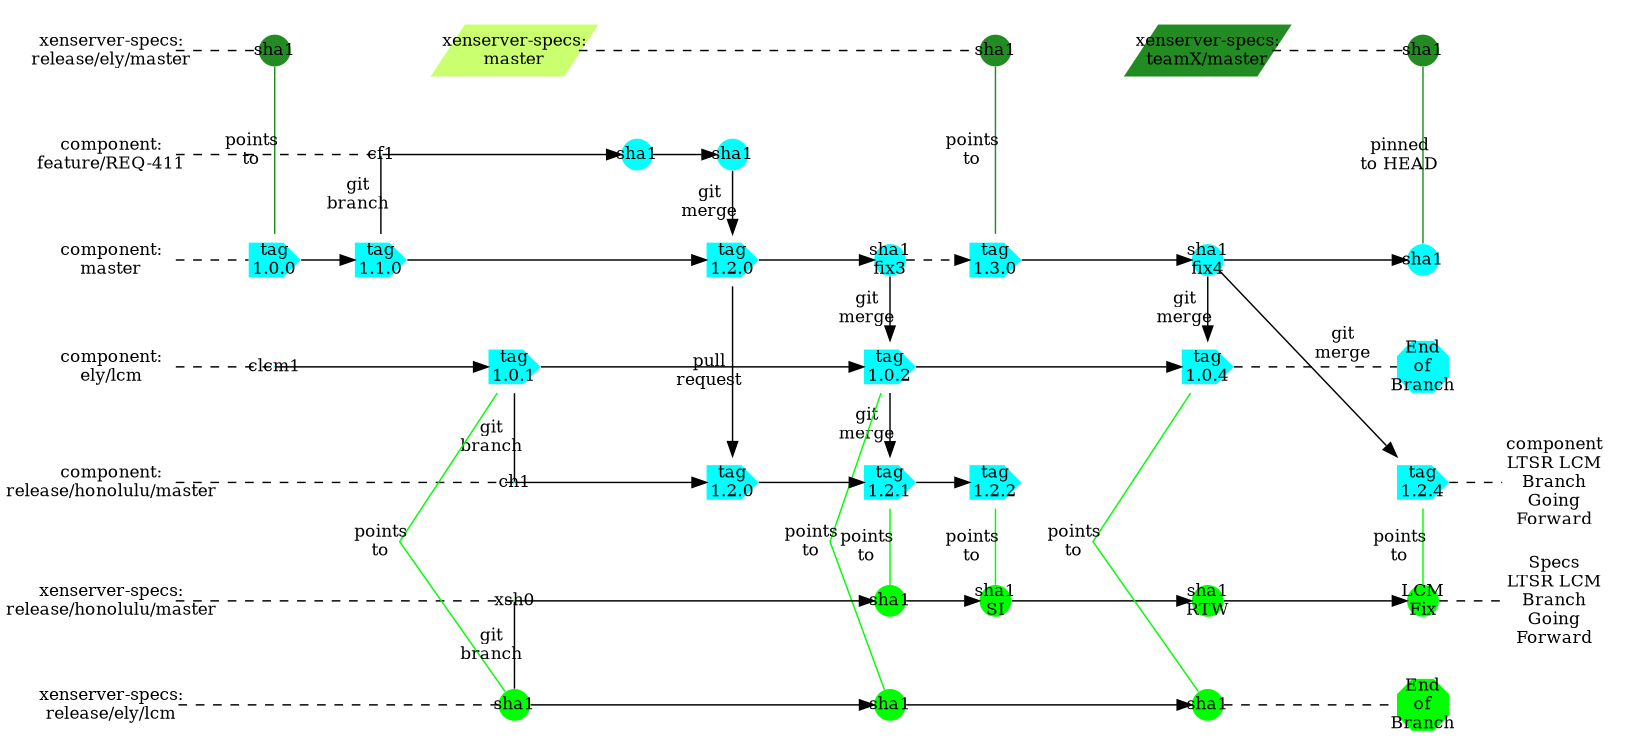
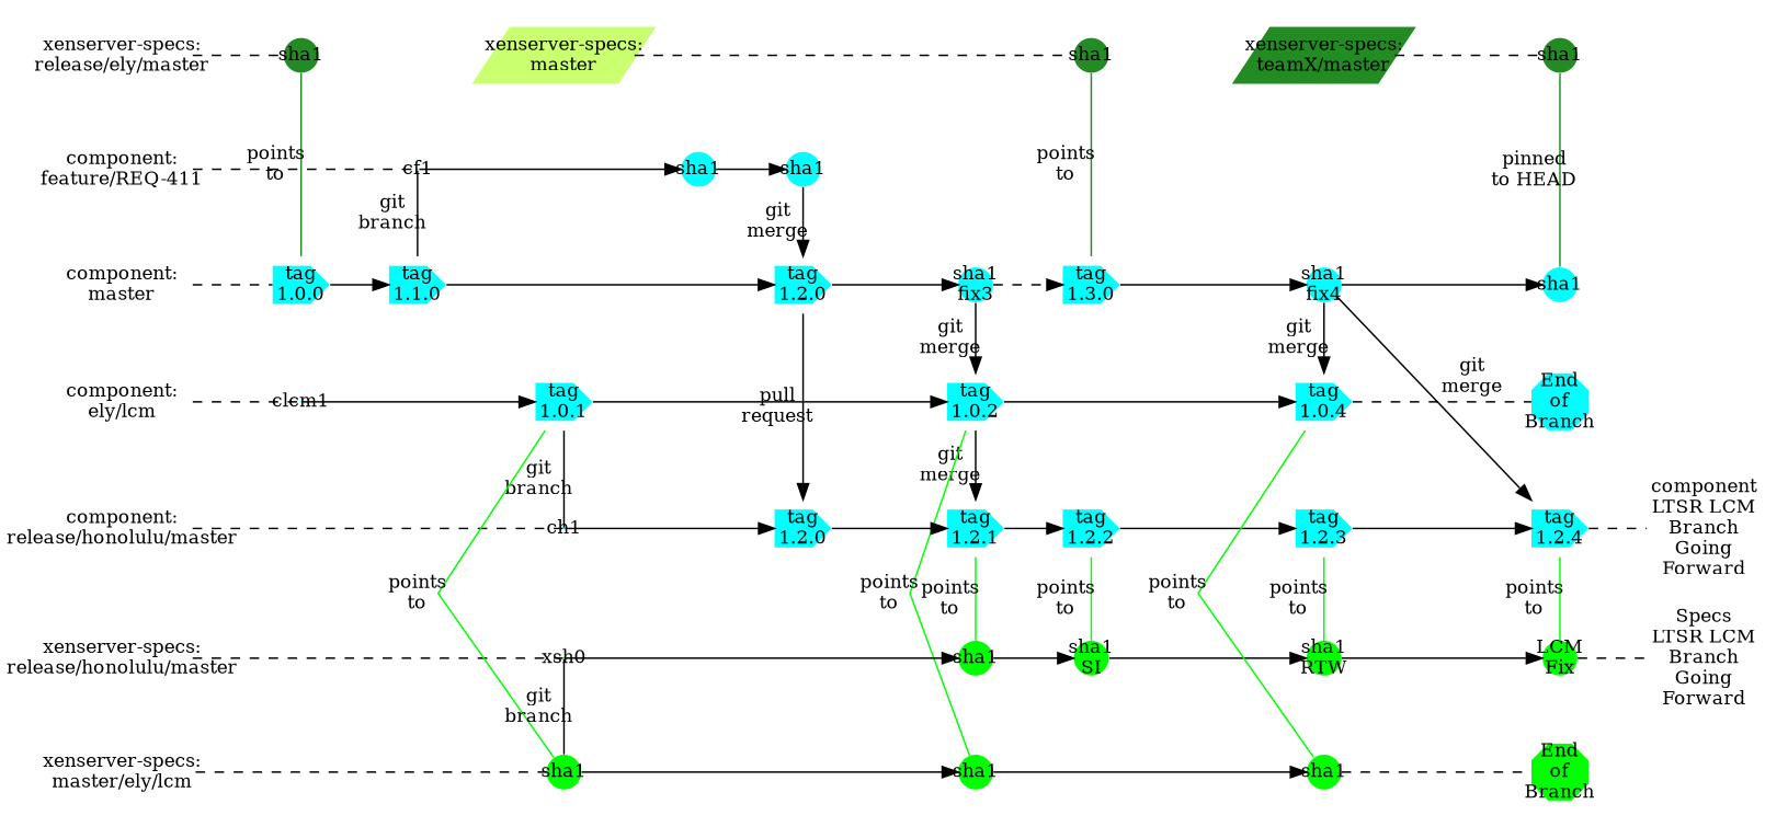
  strict digraph {
    forcelabels=false
    rankdir=LR
    splines=line
    node [color=black fillcolor=cyan fixedsize=true font=Consolas fontcolor=black fontsize="12pt" penwidth=0 shape=circle style=filled]
    edge [color=black font=Consolas fontcolor=black fontsize="12pt" style=filled arrowhead=none weight=100]
    n1 [arrowhead=none color="#b0b0b0" fillcolor=darkolivegreen1 height=0.5 label="xenserver-specs:\nrelease/ely/master" shape=parallelogram style=dashed width=1.5]
    n2 [arrowhead=none color="#b0b0b0" fillcolor=azure2 height=0.5 label="component:\nfeature/REQ-411" shape=parallelogram style=dashed width=1.5]
    n3 [arrowhead=none color="#b0b0b0" fillcolor=azure2 height=0.5 label="component:\nmaster" shape=parallelogram style=dashed width=1.5]
    n4 [arrowhead=none color="#b0b0b0" fillcolor=azure2 height=0.5 label="component:\nely/lcm" shape=parallelogram style=dashed width=1.5]
    n5 [arrowhead=none color="#b0b0b0" fillcolor=azure2 height=0.5 label="component:\nrelease/honolulu/master" shape=parallelogram style=dashed width=1.5]
    n6 [arrowhead=none color="#b0b0b0" fillcolor=darkolivegreen1 height=0.5 label="xenserver-specs:\nrelease/honolulu/master" shape=parallelogram style=dashed width=1.5]
-   n7 [arrowhead=none color="#b0b0b0" fillcolor=darkolivegreen1 height=0.5 label="xenserver-specs:\nrelease/ely/lcm" shape=parallelogram style=dashed width=1.5]
+   n7 [arrowhead=none color="#b0b0b0" fillcolor=darkolivegreen1 height=0.5 label="xenserver-specs:\nmaster/ely/lcm" shape=parallelogram style=dashed width=1.5]
    n8 [fillcolor=forestgreen height=0.3 label=sha1 width=0.3]
    n9 [height=0.5 label="tag\n1.0.0" shape=cds width=0.5]
    n10 [fillcolor=forestgreen height=0.3 label=sha1 width=0.3]
    n11 [height=0.5 label="tag\n1.3.0" shape=cds width=0.5]
    n12 [fillcolor=forestgreen height=0.3 label=sha1 width=0.3]
    n13 [height=0.3 label=sha1 width=0.3]
    n14 [height=0.5 label="tag\n1.1.0" shape=cds width=0.5]
    cf1 [height=0 shape=none width=0]
    n16 [height=0.5 label="tag\n1.2.0" shape=cds width=0.5]
    n17 [height=0.3 label=sha1 width=0.3]
    n18 [height=0.3 label="sha1\nfix3" width=0.3]
    n19 [height=0.5 label="tag\n1.0.2" shape=cds width=0.5]
    n20 [height=0.5 label="tag\n1.2.1" shape=cds width=0.5]
    n21 [height=0.5 label="tag\n1.0.1" shape=cds width=0.5]
    ch1 [height=0 shape=none width=0]
    xsh0 [fillcolor=green height=0 shape=none width=0]
    n24 [fillcolor=green height=0.3 label=sha1 width=0.3]
    n25 [fillcolor=green height=0.3 label=sha1 width=0.3]
    n26 [height=0.5 label="tag\n1.2.2" shape=cds width=0.5]
    n27 [fillcolor=green height=0.3 label="sha1\nSI" width=0.3]
    n28 [height=0.5 label="tag\n1.2.4" shape=cds width=0.5]
    n29 [fillcolor=green height=0.3 label="LCM\nFix" width=0.3]
    n30 [height=0.3 label="sha1\nfix4" width=0.3]
    n31 [height=0.5 label="tag\n1.0.4" shape=cds width=0.5]
+   n32 [height=0.5 label="tag\n1.2.3" shape=cds width=0.5]
    n33 [fillcolor=green height=0.3 label="sha1\nRTW" width=0.3]
    n34 [height=0.5 label="tag\n1.2.0" shape=cds width=0.5]
    n35 [fillcolor=green height=0.3 label=sha1 width=0.3]
    n36 [fillcolor=green height=0.3 label=sha1 width=0.3]
    clcm1 [height=0 shape=none width=0]
    n38 [fillcolor=darkolivegreen1 height=0.5 label="xenserver-specs:\nmaster" shape=parallelogram width=1.5]
    n39 [fillcolor=forestgreen height=0.5 label="xenserver-specs:\nteamX/master" shape=parallelogram width=1.5]
    n40 [height=0.3 label=sha1 width=0.3]
    n41 [fillcolor=none height=0.3 label="component\nLTSR LCM\nBranch\nGoing\nForward" shape=plaintext width=1]
    n42 [fillcolor=none height=0.3 label="Specs\nLTSR LCM\nBranch\nGoing\nForward" shape=plaintext width=1]
    n43 [height=0.5 label="End\nof\nBranch" shape=octagon width=0.5]
    n44 [fillcolor=green height=0.5 label="End\nof\nBranch" shape=octagon width=0.5]
    subgraph sub_1 {
      rank=same
      n1
      n2
      n3
      n4
      n5
      n6
      n7
    }
    subgraph sub_2 {
      rank=same
      n8
      n9
    }
    subgraph sub_3 {
      rank=same
      n10
      n11
    }
    subgraph sub_4 {
      rank=same
      n12
      n13
    }
    subgraph sub_5 {
      rank=same
      n14
      cf1
    }
    subgraph sub_6 {
      rank=same
      n16
      n17
    }
    subgraph sub_7 {
      rank=same
      n18
      n19
      n20
    }
    subgraph sub_8 {
      rank=same
      n21
      ch1
    }
    subgraph sub_9 {
      rank=same
      xsh0
      n24
    }
    subgraph sub_10 {
      rank=same
      n20
      n25
    }
    subgraph sub_11 {
      rank=same
      n26
      n27
    }
    subgraph sub_12 {
      rank=same
      n28
      n29
    }
    subgraph sub_13 {
      rank=same
      n30
      n31
+     n32
      n33
    }
    subgraph sub_14 {
      rank=same
      n16
      n34
    }
    subgraph sub_15 {
      rank=same
      n21
      n24
    }
    subgraph sub_16 {
      rank=same
      n19
      n35
    }
    subgraph sub_17 {
      rank=same
      n31
      n36
    }
    n1 -> n2 [style=invis arrowhead="" weight=""]
    n1 -> n8 [style=dashed]
    n2 -> n3 [style=invis arrowhead="" weight=""]
    n2 -> cf1 [style=dashed]
    n3 -> n4 [style=invis arrowhead="" weight=""]
    n3 -> n9 [style=dashed]
    n4 -> n5 [style=invis arrowhead="" weight=""]
    n4 -> clcm1 [style=dashed]
    n5 -> n6 [style=invis arrowhead="" weight=""]
    n5 -> ch1 [style=dashed]
    n6 -> n7 [style=invis arrowhead="" weight=""]
    n6 -> xsh0 [style=dashed]
    n7 -> n24 [style=dashed]
    n8 -> n9 [color=forestgreen label="points\nto" weight=1]
    n8 -> n38 [style=invis]
    n9 -> n14 [arrowhead=normal]
    n10 -> n11 [color=forestgreen label="points\nto" weight=1]
    n10 -> n39 [style=invis]
    n11 -> n30 [arrowhead=normal]
    n12 -> n13 [color=forestgreen label="pinned\nto HEAD" weight=1]
    n14 -> n16 [arrowhead=normal]
    cf1 -> n14 [label="git\nbranch" weight=1]
    cf1 -> n40 [arrowhead=normal]
    n16 -> n18 [arrowhead=normal]
    n16 -> n34 [arrowhead=normal label="pull\nrequest" weight=1]
    n17 -> n16 [arrowhead=normal label="git\nmerge" weight=1]
    n18 -> n11 [arrowhead=normal style=dashed]
    n18 -> n19 [arrowhead=normal label="git\nmerge" weight=1]
    n19 -> n20 [arrowhead=normal label="git\nmerge" weight=1]
    n19 -> n31 [arrowhead=normal]
    n19 -> n35 [color=green label="points\nto" weight=1]
    n20 -> n25 [color=green label="points\nto" weight=1]
    n20 -> n26 [arrowhead=normal]
    n21 -> n19 [arrowhead=normal]
    n21 -> ch1 [label="git\nbranch" weight=1]
    n21 -> n24 [color=green label="points\nto" weight=1]
    ch1 -> n34 [arrowhead=normal]
    xsh0 -> n24 [label="git\nbranch" weight=1]
    xsh0 -> n25 [arrowhead=normal]
    n24 -> n35 [arrowhead=normal]
    n25 -> n27 [arrowhead=normal]
    n26 -> n27 [color=green label="points\nto" weight=1]
+   n26 -> n32 [arrowhead=normal]
    n27 -> n33 [arrowhead=normal]
    n28 -> n29 [color=green label="points\nto" weight=1]
    n28 -> n41 [style=dashed]
    n29 -> n42 [style=dashed]
    n30 -> n13 [arrowhead=normal]
    n30 -> n28 [arrowhead=normal label="git\nmerge" weight=1]
    n30 -> n31 [arrowhead=normal label="git\nmerge" weight=1]
    n31 -> n36 [color=green label="points\nto" weight=1]
    n31 -> n43 [style=dashed]
+   n32 -> n28 [arrowhead=normal]
+   n32 -> n33 [color=green label="points\nto" weight=1]
    n33 -> n29 [arrowhead=normal]
    n34 -> n20 [arrowhead=normal]
    n35 -> n36 [arrowhead=normal]
    n36 -> n44 [style=dashed]
    clcm1 -> n21 [arrowhead=normal]
    n38 -> n10 [style=dashed]
    n39 -> n12 [style=dashed]
    n40 -> n17 [arrowhead=normal]
  }
